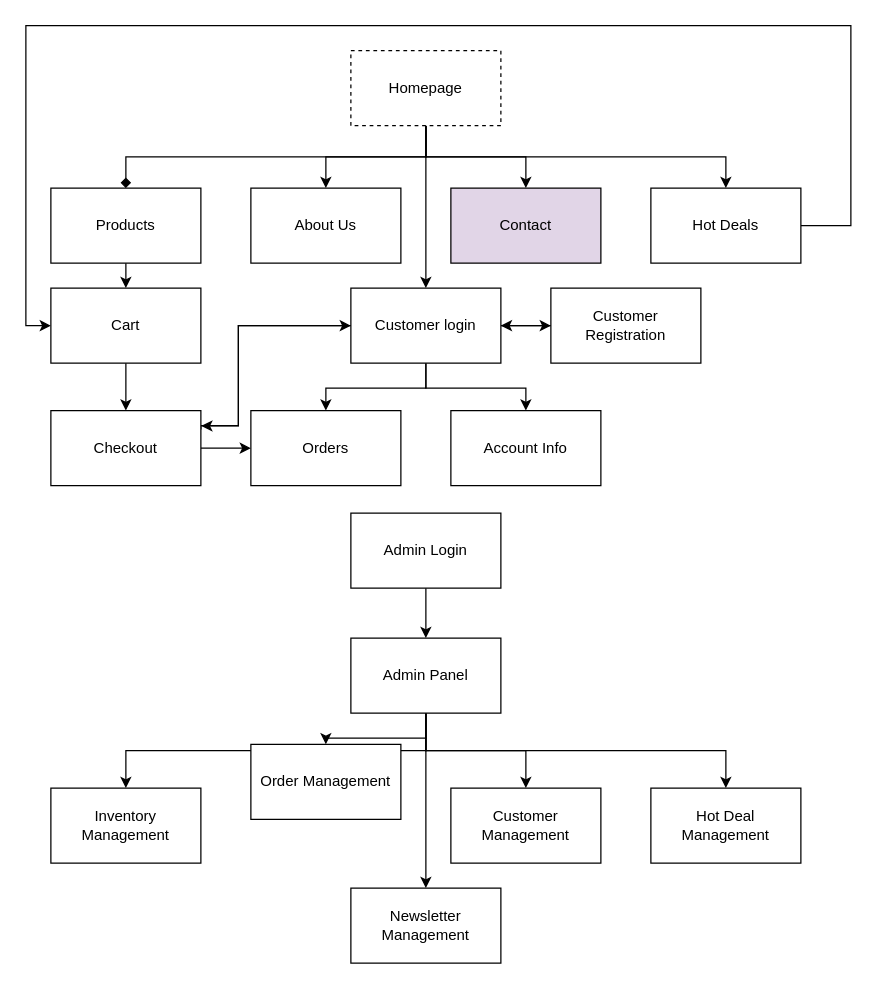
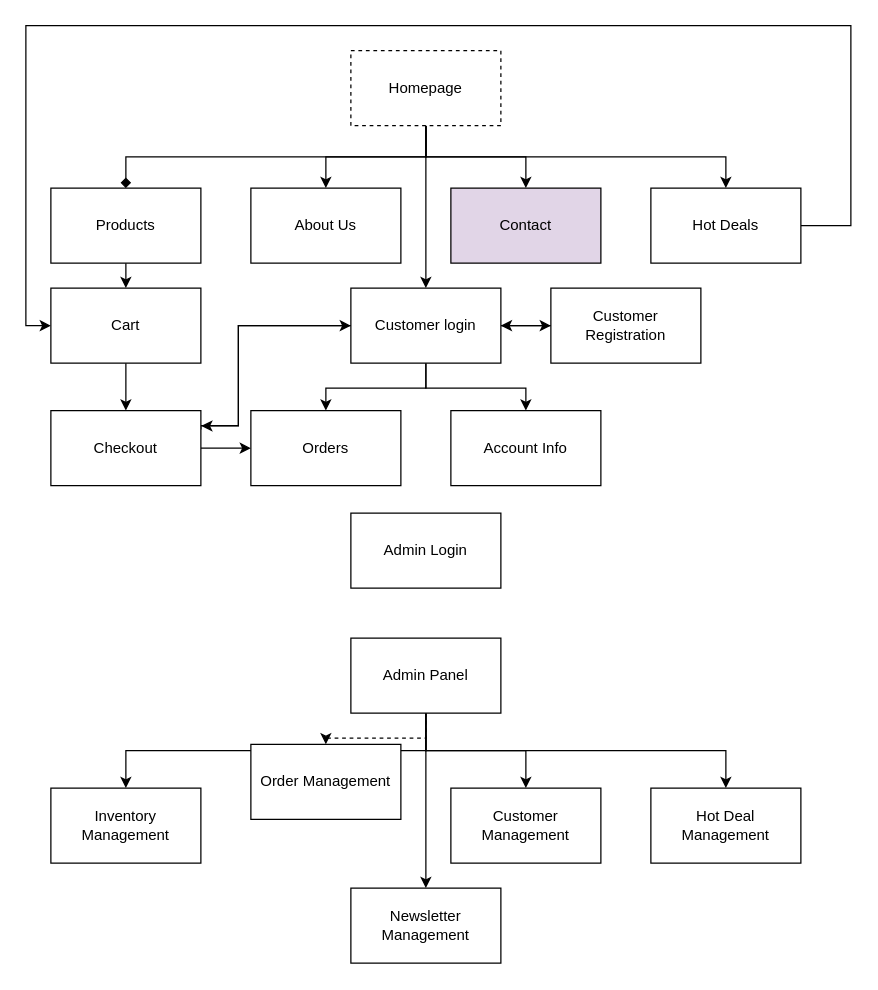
  <mxCell id="0" />
  <mxCell id="1" parent="0" />
  <mxCell id="2" style="edgeStyle=orthogonalEdgeStyle;rounded=0;orthogonalLoop=1;jettySize=auto;html=1;exitX=0.5;exitY=1;exitDx=0;exitDy=0;entryX=0.5;entryY=0;entryDx=0;entryDy=0;endArrow=diamond;" edge="1" parent="1" source="7" target="9"><mxGeometry relative="1" as="geometry" /></mxCell>
  <mxCell id="3" style="edgeStyle=orthogonalEdgeStyle;rounded=0;orthogonalLoop=1;jettySize=auto;html=1;exitX=0.5;exitY=1;exitDx=0;exitDy=0;entryX=0.5;entryY=0;entryDx=0;entryDy=0;" edge="1" parent="1" source="7" target="10"><mxGeometry relative="1" as="geometry" /></mxCell>
  <mxCell id="4" style="edgeStyle=orthogonalEdgeStyle;rounded=0;orthogonalLoop=1;jettySize=auto;html=1;exitX=0.5;exitY=1;exitDx=0;exitDy=0;" edge="1" parent="1" source="7" target="11"><mxGeometry relative="1" as="geometry" /></mxCell>
  <mxCell id="5" style="edgeStyle=orthogonalEdgeStyle;rounded=0;orthogonalLoop=1;jettySize=auto;html=1;exitX=0.5;exitY=1;exitDx=0;exitDy=0;" edge="1" parent="1" source="7" target="13"><mxGeometry relative="1" as="geometry" /></mxCell>
  <mxCell id="6" style="edgeStyle=orthogonalEdgeStyle;rounded=0;orthogonalLoop=1;jettySize=auto;html=1;exitX=0.5;exitY=1;exitDx=0;exitDy=0;entryX=0.5;entryY=0;entryDx=0;entryDy=0;" edge="1" parent="1" source="7" target="31"><mxGeometry relative="1" as="geometry" /></mxCell>
  <mxCell id="7" value="Homepage" style="rounded=0;whiteSpace=wrap;html=1;dashed=1;" vertex="1" parent="1"><mxGeometry x="280" y="40" width="120" height="60" as="geometry" /></mxCell>
  <mxCell id="8" style="edgeStyle=orthogonalEdgeStyle;rounded=0;orthogonalLoop=1;jettySize=auto;html=1;exitX=0.5;exitY=1;exitDx=0;exitDy=0;entryX=0.5;entryY=0;entryDx=0;entryDy=0;" edge="1" parent="1" source="9" target="35"><mxGeometry relative="1" as="geometry" /></mxCell>
  <mxCell id="9" value="Products" style="rounded=0;whiteSpace=wrap;html=1;" vertex="1" parent="1"><mxGeometry x="40" y="150" width="120" height="60" as="geometry" /></mxCell>
  <mxCell id="10" value="About Us" style="rounded=0;whiteSpace=wrap;html=1;" vertex="1" parent="1"><mxGeometry x="200" y="150" width="120" height="60" as="geometry" /></mxCell>
  <mxCell id="11" value="Contact" style="rounded=0;whiteSpace=wrap;html=1;fillColor=#e1d5e7;" vertex="1" parent="1"><mxGeometry x="360" y="150" width="120" height="60" as="geometry" /></mxCell>
  <mxCell id="12" style="edgeStyle=orthogonalEdgeStyle;rounded=0;orthogonalLoop=1;jettySize=auto;html=1;exitX=1;exitY=0.5;exitDx=0;exitDy=0;entryX=0;entryY=0.5;entryDx=0;entryDy=0;" edge="1" parent="1" source="13" target="35"><mxGeometry relative="1" as="geometry"><Array as="points"><mxPoint x="680" y="180" /><mxPoint x="680" y="20" /><mxPoint x="20" y="20" /><mxPoint x="20" y="260" /></Array></mxGeometry></mxCell>
  <mxCell id="13" value="Hot Deals" style="rounded=0;whiteSpace=wrap;html=1;" vertex="1" parent="1"><mxGeometry x="520" y="150" width="120" height="60" as="geometry" /></mxCell>
- <mxCell id="14" style="edgeStyle=orthogonalEdgeStyle;rounded=0;orthogonalLoop=1;jettySize=auto;html=1;exitX=0.5;exitY=1;exitDx=0;exitDy=0;entryX=0.5;entryY=0;entryDx=0;entryDy=0;" edge="1" parent="1" source="15" target="21"><mxGeometry relative="1" as="geometry" /></mxCell>
  <mxCell id="15" value="Admin Login" style="rounded=0;whiteSpace=wrap;html=1;" vertex="1" parent="1"><mxGeometry x="280" y="410" width="120" height="60" as="geometry" /></mxCell>
  <mxCell id="16" style="edgeStyle=orthogonalEdgeStyle;rounded=0;orthogonalLoop=1;jettySize=auto;html=1;exitX=0.5;exitY=1;exitDx=0;exitDy=0;entryX=0.5;entryY=0;entryDx=0;entryDy=0;" edge="1" parent="1" source="21" target="22"><mxGeometry relative="1" as="geometry" /></mxCell>
- <mxCell id="17" style="edgeStyle=orthogonalEdgeStyle;rounded=0;orthogonalLoop=1;jettySize=auto;html=1;exitX=0.5;exitY=1;exitDx=0;exitDy=0;entryX=0.5;entryY=0;entryDx=0;entryDy=0;" edge="1" parent="1" source="21" target="23"><mxGeometry relative="1" as="geometry" /></mxCell>
+ <mxCell id="17" style="edgeStyle=orthogonalEdgeStyle;rounded=0;orthogonalLoop=1;jettySize=auto;html=1;exitX=0.5;exitY=1;exitDx=0;exitDy=0;entryX=0.5;entryY=0;entryDx=0;entryDy=0;dashed=1;" edge="1" parent="1" source="21" target="23"><mxGeometry relative="1" as="geometry" /></mxCell>
  <mxCell id="18" style="edgeStyle=orthogonalEdgeStyle;rounded=0;orthogonalLoop=1;jettySize=auto;html=1;exitX=0.5;exitY=1;exitDx=0;exitDy=0;" edge="1" parent="1" source="21" target="26"><mxGeometry relative="1" as="geometry" /></mxCell>
  <mxCell id="19" style="edgeStyle=orthogonalEdgeStyle;rounded=0;orthogonalLoop=1;jettySize=auto;html=1;exitX=0.5;exitY=1;exitDx=0;exitDy=0;entryX=0.5;entryY=0;entryDx=0;entryDy=0;" edge="1" parent="1" source="21" target="24"><mxGeometry relative="1" as="geometry" /></mxCell>
  <mxCell id="20" style="edgeStyle=orthogonalEdgeStyle;rounded=0;orthogonalLoop=1;jettySize=auto;html=1;exitX=0.5;exitY=1;exitDx=0;exitDy=0;" edge="1" parent="1" source="21" target="25"><mxGeometry relative="1" as="geometry" /></mxCell>
  <mxCell id="21" value="Admin Panel" style="rounded=0;whiteSpace=wrap;html=1;" vertex="1" parent="1"><mxGeometry x="280" y="510" width="120" height="60" as="geometry" /></mxCell>
  <mxCell id="22" value="Inventory Management" style="rounded=0;whiteSpace=wrap;html=1;" vertex="1" parent="1"><mxGeometry x="40" y="630" width="120" height="60" as="geometry" /></mxCell>
  <mxCell id="23" value="Order Management" style="rounded=0;whiteSpace=wrap;html=1;" vertex="1" parent="1"><mxGeometry x="200" y="595" width="120" height="60" as="geometry" /></mxCell>
  <mxCell id="24" value="Customer Management" style="rounded=0;whiteSpace=wrap;html=1;" vertex="1" parent="1"><mxGeometry x="360" y="630" width="120" height="60" as="geometry" /></mxCell>
  <mxCell id="25" value="Hot Deal Management" style="rounded=0;whiteSpace=wrap;html=1;" vertex="1" parent="1"><mxGeometry x="520" y="630" width="120" height="60" as="geometry" /></mxCell>
  <mxCell id="26" value="Newsletter Management" style="rounded=0;whiteSpace=wrap;html=1;" vertex="1" parent="1"><mxGeometry x="280" y="710" width="120" height="60" as="geometry" /></mxCell>
  <mxCell id="27" style="edgeStyle=orthogonalEdgeStyle;rounded=0;orthogonalLoop=1;jettySize=auto;html=1;exitX=0.5;exitY=1;exitDx=0;exitDy=0;entryX=0.5;entryY=0;entryDx=0;entryDy=0;" edge="1" parent="1" source="31" target="32"><mxGeometry relative="1" as="geometry" /></mxCell>
  <mxCell id="28" style="edgeStyle=orthogonalEdgeStyle;rounded=0;orthogonalLoop=1;jettySize=auto;html=1;exitX=0.5;exitY=1;exitDx=0;exitDy=0;entryX=0.5;entryY=0;entryDx=0;entryDy=0;" edge="1" parent="1" source="31" target="33"><mxGeometry relative="1" as="geometry" /></mxCell>
  <mxCell id="29" style="edgeStyle=orthogonalEdgeStyle;rounded=0;orthogonalLoop=1;jettySize=auto;html=1;exitX=1;exitY=0.5;exitDx=0;exitDy=0;entryX=0;entryY=0.5;entryDx=0;entryDy=0;" edge="1" parent="1" source="31" target="40"><mxGeometry relative="1" as="geometry" /></mxCell>
  <mxCell id="30" style="edgeStyle=orthogonalEdgeStyle;rounded=0;orthogonalLoop=1;jettySize=auto;html=1;exitX=0;exitY=0.5;exitDx=0;exitDy=0;entryX=1.003;entryY=0.204;entryDx=0;entryDy=0;entryPerimeter=0;" edge="1" parent="1" source="31" target="38"><mxGeometry relative="1" as="geometry"><Array as="points"><mxPoint x="190" y="260" /><mxPoint x="190" y="340" /><mxPoint x="160" y="340" /></Array></mxGeometry></mxCell>
  <mxCell id="31" value="Customer login" style="rounded=0;whiteSpace=wrap;html=1;" vertex="1" parent="1"><mxGeometry x="280" y="230" width="120" height="60" as="geometry" /></mxCell>
  <mxCell id="32" value="Orders" style="rounded=0;whiteSpace=wrap;html=1;" vertex="1" parent="1"><mxGeometry x="200" y="328" width="120" height="60" as="geometry" /></mxCell>
  <mxCell id="33" value="Account Info" style="rounded=0;whiteSpace=wrap;html=1;" vertex="1" parent="1"><mxGeometry x="360" y="328" width="120" height="60" as="geometry" /></mxCell>
  <mxCell id="34" style="edgeStyle=orthogonalEdgeStyle;rounded=0;orthogonalLoop=1;jettySize=auto;html=1;exitX=0.5;exitY=1;exitDx=0;exitDy=0;entryX=0.5;entryY=0;entryDx=0;entryDy=0;" edge="1" parent="1" source="35" target="38"><mxGeometry relative="1" as="geometry" /></mxCell>
  <mxCell id="35" value="Cart" style="rounded=0;whiteSpace=wrap;html=1;" vertex="1" parent="1"><mxGeometry x="40" y="230" width="120" height="60" as="geometry" /></mxCell>
  <mxCell id="36" style="edgeStyle=orthogonalEdgeStyle;rounded=0;orthogonalLoop=1;jettySize=auto;html=1;exitX=1;exitY=0.5;exitDx=0;exitDy=0;entryX=0;entryY=0.5;entryDx=0;entryDy=0;" edge="1" parent="1" source="38" target="32"><mxGeometry relative="1" as="geometry" /></mxCell>
  <mxCell id="37" style="edgeStyle=orthogonalEdgeStyle;rounded=0;orthogonalLoop=1;jettySize=auto;html=1;exitX=1;exitY=0.25;exitDx=0;exitDy=0;entryX=0;entryY=0.5;entryDx=0;entryDy=0;" edge="1" parent="1" source="38" target="31"><mxGeometry relative="1" as="geometry"><Array as="points"><mxPoint x="160" y="340" /><mxPoint x="190" y="340" /><mxPoint x="190" y="260" /></Array></mxGeometry></mxCell>
  <mxCell id="38" value="Checkout" style="rounded=0;whiteSpace=wrap;html=1;" vertex="1" parent="1"><mxGeometry x="40" y="328" width="120" height="60" as="geometry" /></mxCell>
  <mxCell id="39" style="edgeStyle=orthogonalEdgeStyle;rounded=0;orthogonalLoop=1;jettySize=auto;html=1;exitX=0;exitY=0.5;exitDx=0;exitDy=0;entryX=1;entryY=0.5;entryDx=0;entryDy=0;" edge="1" parent="1" source="40" target="31"><mxGeometry relative="1" as="geometry" /></mxCell>
  <mxCell id="40" value="Customer Registration" style="rounded=0;whiteSpace=wrap;html=1;" vertex="1" parent="1"><mxGeometry x="440" y="230" width="120" height="60" as="geometry" /></mxCell>
